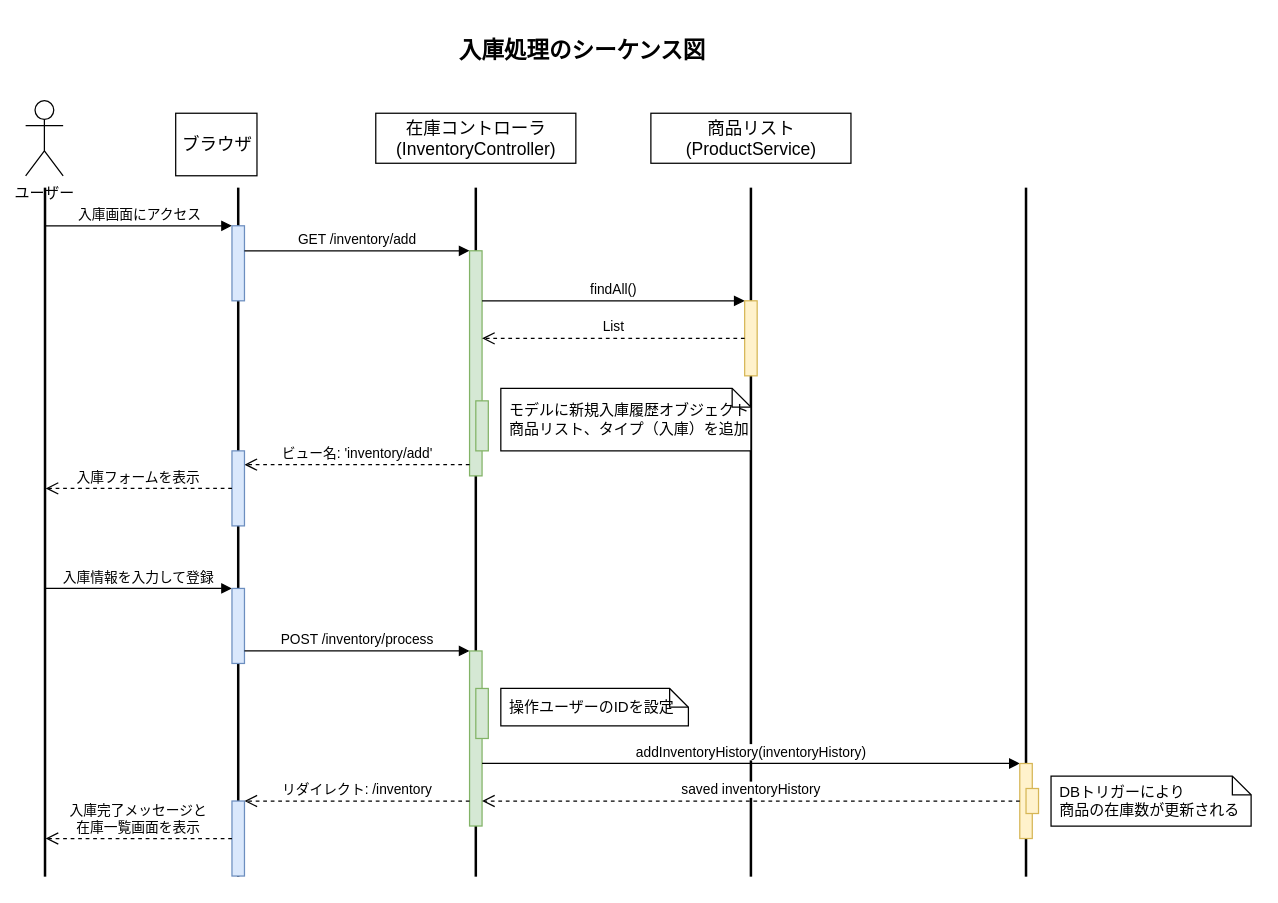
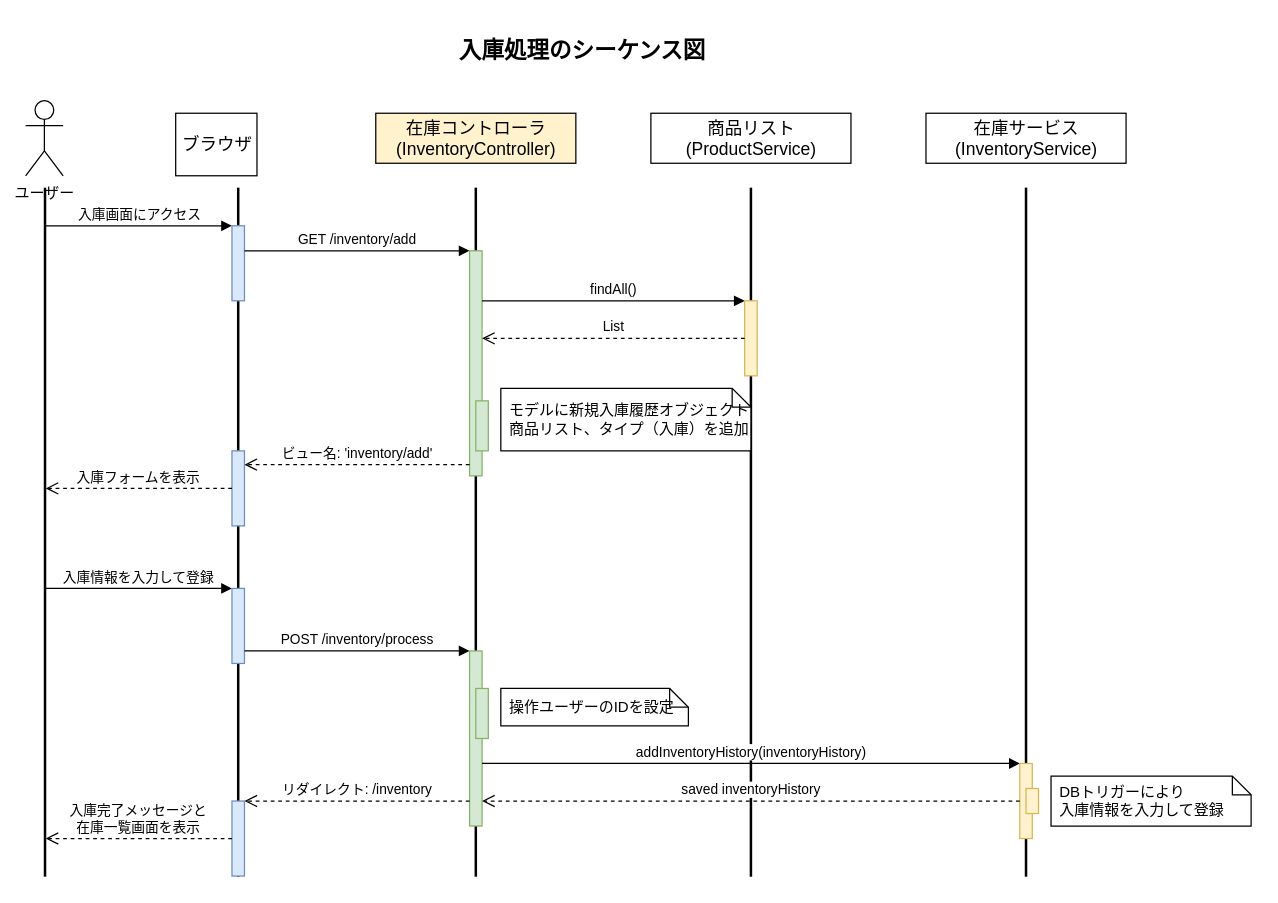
  <mxCell id="0" />
  <mxCell id="1" parent="0" />
  <mxCell id="2" value="入庫処理のシーケンス図" style="text;html=1;align=center;verticalAlign=middle;resizable=0;points=[];autosize=1;strokeColor=none;fillColor=none;fontSize=18;fontStyle=1" vertex="1" parent="1"><mxGeometry x="350" y="20" width="230" height="40" as="geometry" /></mxCell>
  <mxCell id="3" value="ユーザー" style="shape=umlActor;verticalLabelPosition=bottom;verticalAlign=top;html=1;" vertex="1" parent="1"><mxGeometry x="20" y="80" width="30" height="60" as="geometry" /></mxCell>
  <mxCell id="4" value="ブラウザ" style="html=1;fontSize=14;" vertex="1" parent="1"><mxGeometry x="140" y="90" width="65" height="50" as="geometry" /></mxCell>
- <mxCell id="5" value="在庫コントローラ&#10;(InventoryController)" style="html=1;fontSize=14;" vertex="1" parent="1"><mxGeometry x="300" y="90" width="160" height="40" as="geometry" /></mxCell>
+ <mxCell id="5" value="在庫コントローラ&#10;(InventoryController)" style="html=1;fontSize=14;fillColor=#fff2cc;" vertex="1" parent="1"><mxGeometry x="300" y="90" width="160" height="40" as="geometry" /></mxCell>
  <mxCell id="6" value="商品リスト&#10;(ProductService)" style="html=1;fontSize=14;" vertex="1" parent="1"><mxGeometry x="520" y="90" width="160" height="40" as="geometry" /></mxCell>
+ <mxCell id="7" value="在庫サービス&#10;(InventoryService)" style="html=1;fontSize=14;" vertex="1" parent="1"><mxGeometry x="740" y="90" width="160" height="40" as="geometry" /></mxCell>
  <mxCell id="8" value="" style="html=1;points=[];perimeter=orthogonalPerimeter;" vertex="1" parent="1"><mxGeometry x="35" y="150" width="1" height="550" as="geometry" /></mxCell>
  <mxCell id="9" value="" style="html=1;points=[];perimeter=orthogonalPerimeter;" vertex="1" parent="1"><mxGeometry x="189.5" y="150" width="1" height="550" as="geometry" /></mxCell>
  <mxCell id="10" value="" style="html=1;points=[];perimeter=orthogonalPerimeter;" vertex="1" parent="1"><mxGeometry x="379.5" y="150" width="1" height="550" as="geometry" /></mxCell>
  <mxCell id="11" value="" style="html=1;points=[];perimeter=orthogonalPerimeter;" vertex="1" parent="1"><mxGeometry x="599.5" y="150" width="1" height="550" as="geometry" /></mxCell>
  <mxCell id="12" value="" style="html=1;points=[];perimeter=orthogonalPerimeter;" vertex="1" parent="1"><mxGeometry x="819.5" y="150" width="1" height="550" as="geometry" /></mxCell>
  <mxCell id="13" value="入庫画面にアクセス" style="html=1;verticalAlign=bottom;endArrow=block;entryX=0;entryY=0;" edge="1" parent="1" source="8" target="14"><mxGeometry relative="1" as="geometry"><mxPoint x="100" y="180" as="sourcePoint" /></mxGeometry></mxCell>
  <mxCell id="14" value="" style="html=1;points=[];perimeter=orthogonalPerimeter;fillColor=#dae8fc;strokeColor=#6c8ebf;" vertex="1" parent="1"><mxGeometry x="185" y="180" width="10" height="60" as="geometry" /></mxCell>
  <mxCell id="15" value="GET /inventory/add" style="html=1;verticalAlign=bottom;endArrow=block;entryX=0;entryY=0;" edge="1" parent="1" source="14" target="16"><mxGeometry relative="1" as="geometry"><mxPoint x="270" y="200" as="sourcePoint" /></mxGeometry></mxCell>
  <mxCell id="16" value="" style="html=1;points=[];perimeter=orthogonalPerimeter;fillColor=#d5e8d4;strokeColor=#82b366;" vertex="1" parent="1"><mxGeometry x="375" y="200" width="10" height="180" as="geometry" /></mxCell>
  <mxCell id="17" value="findAll()" style="html=1;verticalAlign=bottom;endArrow=block;entryX=0;entryY=0;" edge="1" parent="1" source="16" target="18"><mxGeometry relative="1" as="geometry"><mxPoint x="450" y="240" as="sourcePoint" /></mxGeometry></mxCell>
  <mxCell id="18" value="" style="html=1;points=[];perimeter=orthogonalPerimeter;fillColor=#fff2cc;strokeColor=#d6b656;" vertex="1" parent="1"><mxGeometry x="595" y="240" width="10" height="60" as="geometry" /></mxCell>
  <mxCell id="19" value="List&lt;Product&gt;" style="html=1;verticalAlign=bottom;endArrow=open;dashed=1;endSize=8;" edge="1" parent="1" source="18" target="16"><mxGeometry relative="1" as="geometry"><mxPoint x="450" y="300" as="targetPoint" /></mxGeometry></mxCell>
  <mxCell id="20" value="" style="html=1;points=[];perimeter=orthogonalPerimeter;fillColor=#d5e8d4;strokeColor=#82b366;" vertex="1" parent="1"><mxGeometry x="380" y="320" width="10" height="40" as="geometry" /></mxCell>
  <mxCell id="21" value="モデルに新規入庫履歴オブジェクト&#10;商品リスト、タイプ（入庫）を追加" style="shape=note;size=15;align=left;spacingLeft=5;html=1;whiteSpace=wrap;" vertex="1" parent="1"><mxGeometry x="400" y="310" width="200" height="50" as="geometry" /></mxCell>
  <mxCell id="22" value="ビュー名: 'inventory/add'" style="html=1;verticalAlign=bottom;endArrow=open;dashed=1;endSize=8;exitX=0;exitY=0.95;" edge="1" parent="1" source="16" target="23"><mxGeometry relative="1" as="geometry"><mxPoint x="270" y="371" as="targetPoint" /></mxGeometry></mxCell>
  <mxCell id="23" value="" style="html=1;points=[];perimeter=orthogonalPerimeter;fillColor=#dae8fc;strokeColor=#6c8ebf;" vertex="1" parent="1"><mxGeometry x="185" y="360" width="10" height="60" as="geometry" /></mxCell>
  <mxCell id="24" value="入庫フォームを表示" style="html=1;verticalAlign=bottom;endArrow=open;dashed=1;endSize=8;" edge="1" parent="1" source="23" target="8"><mxGeometry relative="1" as="geometry"><mxPoint x="100" y="420" as="targetPoint" /></mxGeometry></mxCell>
  <mxCell id="25" value="入庫情報を入力して登録" style="html=1;verticalAlign=bottom;endArrow=block;entryX=0;entryY=0;" edge="1" parent="1" target="26"><mxGeometry relative="1" as="geometry"><mxPoint x="35" y="470" as="sourcePoint" /></mxGeometry></mxCell>
  <mxCell id="26" value="" style="html=1;points=[];perimeter=orthogonalPerimeter;fillColor=#dae8fc;strokeColor=#6c8ebf;" vertex="1" parent="1"><mxGeometry x="185" y="470" width="10" height="60" as="geometry" /></mxCell>
  <mxCell id="27" value="POST /inventory/process" style="html=1;verticalAlign=bottom;endArrow=block;entryX=0;entryY=0;" edge="1" parent="1" source="26" target="28"><mxGeometry relative="1" as="geometry"><mxPoint x="270" y="530" as="sourcePoint" /></mxGeometry></mxCell>
  <mxCell id="28" value="" style="html=1;points=[];perimeter=orthogonalPerimeter;fillColor=#d5e8d4;strokeColor=#82b366;" vertex="1" parent="1"><mxGeometry x="375" y="520" width="10" height="140" as="geometry" /></mxCell>
  <mxCell id="29" value="" style="html=1;points=[];perimeter=orthogonalPerimeter;fillColor=#d5e8d4;strokeColor=#82b366;" vertex="1" parent="1"><mxGeometry x="380" y="550" width="10" height="40" as="geometry" /></mxCell>
  <mxCell id="30" value="操作ユーザーのIDを設定" style="shape=note;size=15;align=left;spacingLeft=5;html=1;whiteSpace=wrap;" vertex="1" parent="1"><mxGeometry x="400" y="550" width="150" height="30" as="geometry" /></mxCell>
  <mxCell id="31" value="addInventoryHistory(inventoryHistory)" style="html=1;verticalAlign=bottom;endArrow=block;entryX=0;entryY=0;" edge="1" parent="1" source="28" target="32"><mxGeometry relative="1" as="geometry"><mxPoint x="520" y="610" as="sourcePoint" /></mxGeometry></mxCell>
  <mxCell id="32" value="" style="html=1;points=[];perimeter=orthogonalPerimeter;fillColor=#fff2cc;strokeColor=#d6b656;" vertex="1" parent="1"><mxGeometry x="815" y="610" width="10" height="60" as="geometry" /></mxCell>
  <mxCell id="33" value="" style="html=1;points=[];perimeter=orthogonalPerimeter;fillColor=#fff2cc;strokeColor=#d6b656;" vertex="1" parent="1"><mxGeometry x="820" y="630" width="10" height="20" as="geometry" /></mxCell>
- <mxCell id="34" value="DBトリガーにより&#10;商品の在庫数が更新される" style="shape=note;size=15;align=left;spacingLeft=5;html=1;whiteSpace=wrap;" vertex="1" parent="1"><mxGeometry x="840" y="620" width="160" height="40" as="geometry" /></mxCell>
+ <mxCell id="34" value="DBトリガーにより&#10;入庫情報を入力して登録" style="shape=note;size=15;align=left;spacingLeft=5;html=1;whiteSpace=wrap;" vertex="1" parent="1"><mxGeometry x="840" y="620" width="160" height="40" as="geometry" /></mxCell>
  <mxCell id="35" value="saved inventoryHistory" style="html=1;verticalAlign=bottom;endArrow=open;dashed=1;endSize=8;" edge="1" parent="1" source="32" target="28"><mxGeometry relative="1" as="geometry"><mxPoint x="520" y="670" as="targetPoint" /></mxGeometry></mxCell>
  <mxCell id="36" value="リダイレクト: /inventory" style="html=1;verticalAlign=bottom;endArrow=open;dashed=1;endSize=8;" edge="1" parent="1" source="28" target="37"><mxGeometry relative="1" as="geometry"><mxPoint x="270" y="660" as="targetPoint" /></mxGeometry></mxCell>
  <mxCell id="37" value="" style="html=1;points=[];perimeter=orthogonalPerimeter;fillColor=#dae8fc;strokeColor=#6c8ebf;" vertex="1" parent="1"><mxGeometry x="185" y="640" width="10" height="60" as="geometry" /></mxCell>
  <mxCell id="38" value="入庫完了メッセージと&#10;在庫一覧画面を表示" style="html=1;verticalAlign=bottom;endArrow=open;dashed=1;endSize=8;" edge="1" parent="1" source="37" target="8"><mxGeometry relative="1" as="geometry"><mxPoint x="100" y="700" as="targetPoint" /></mxGeometry></mxCell>
